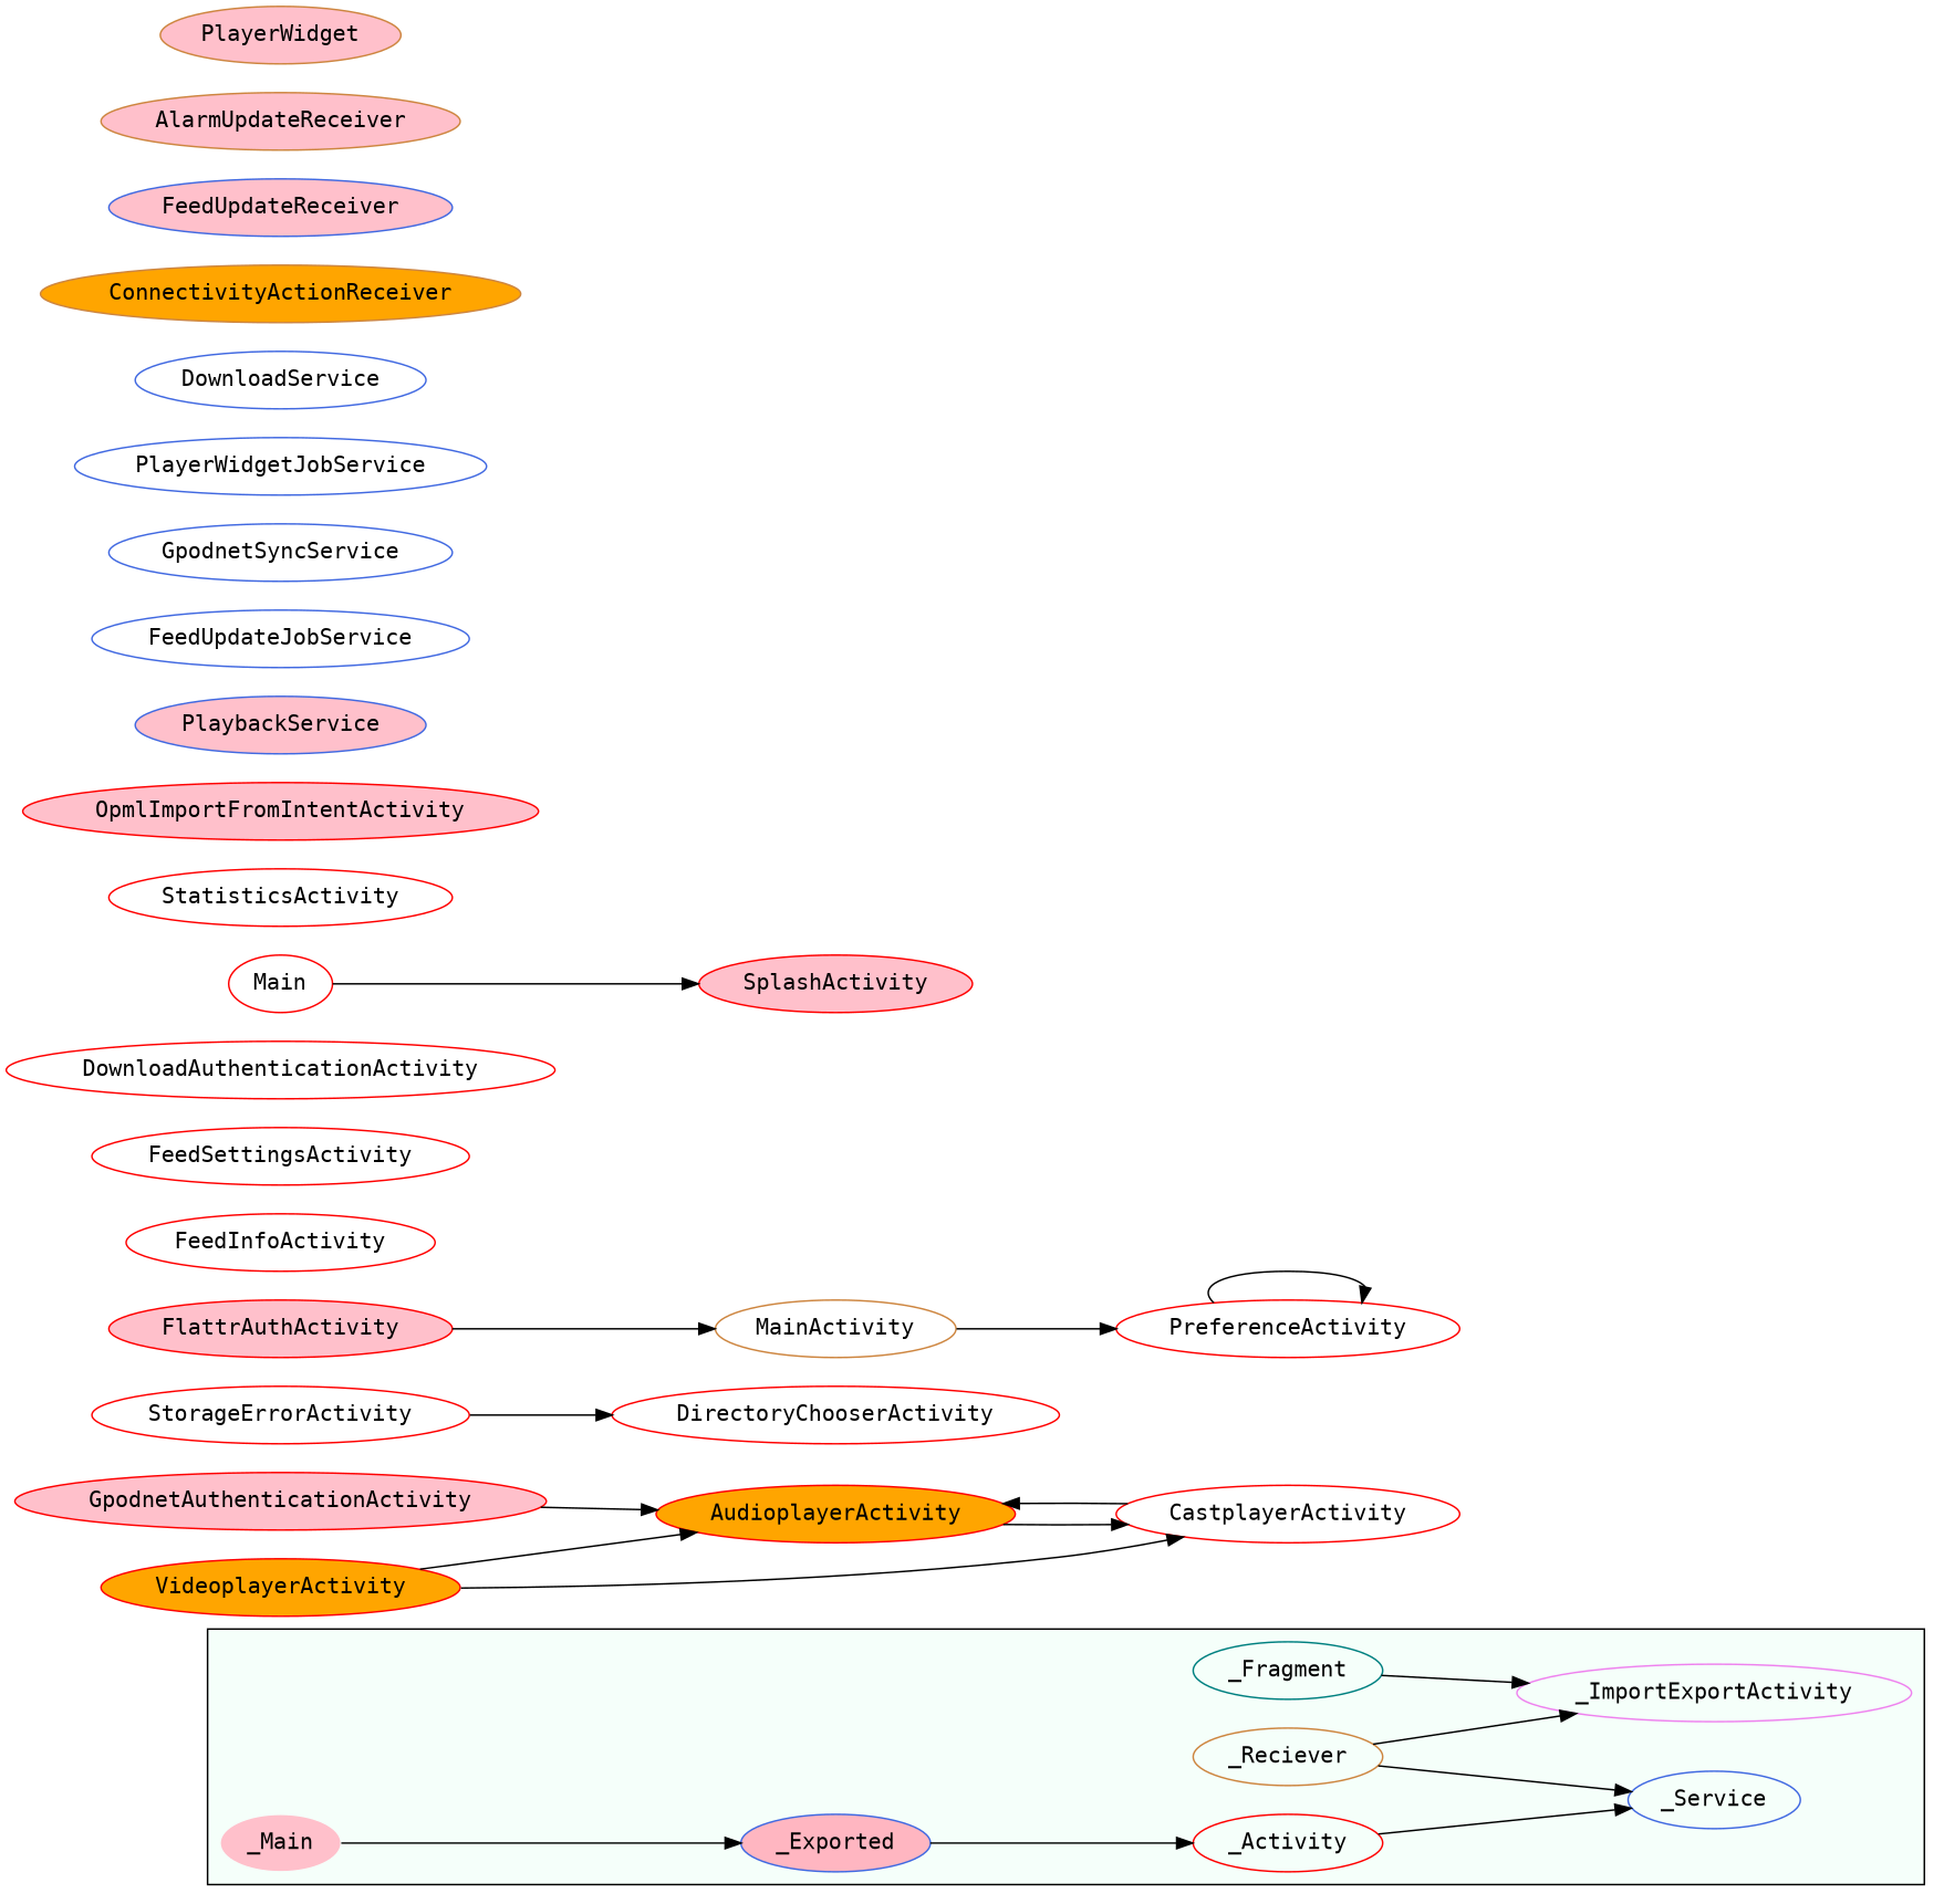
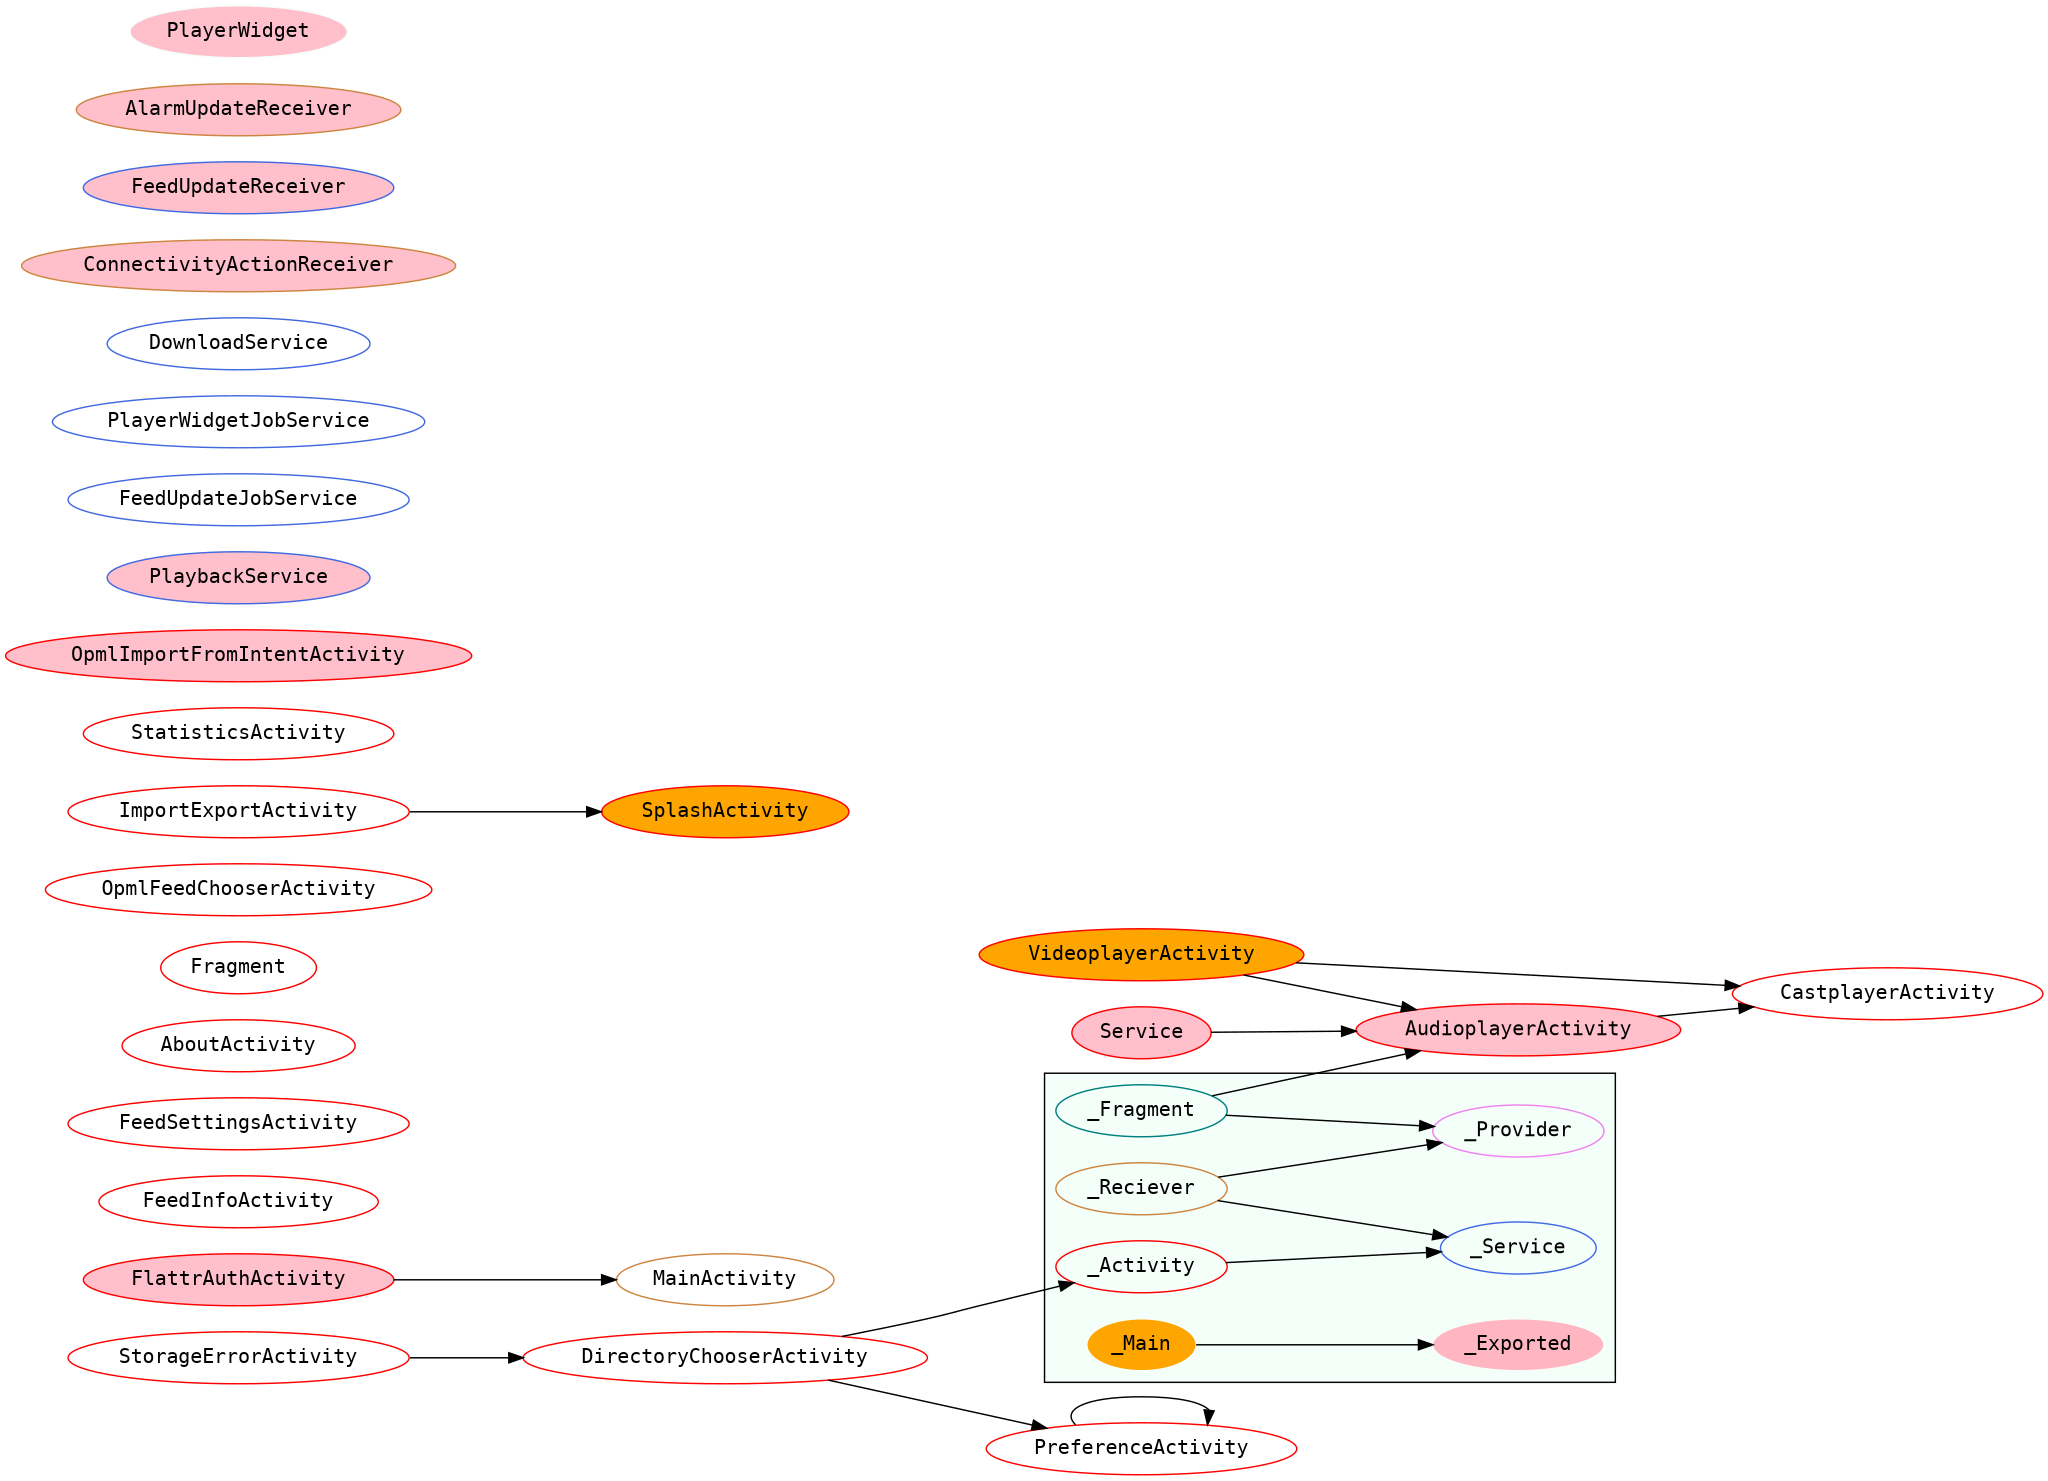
  digraph {
    fontname="DejaVu Sans Mono"
    rankdir=LR
    node [color=red fontname="DejaVu Sans Mono"]
    edge [fontname="DejaVu Sans Mono"]
    _Activity
    _Service [color=royalblue]
    _Reciever [color=peru]
-   _Provider [color=violet label=_ImportExportActivity]
+   _Provider [color=violet]
    _Fragment [color=teal]
-   _Main [color=mintcream fillcolor=pink style=filled]
-   _Exported [color=royalblue fillcolor=lightpink style=filled]
-   AudioplayerActivity [fillcolor=orange style=filled]
+   _Main [color=mintcream fillcolor=orange style=filled]
+   _Exported [color=mintcream fillcolor=lightpink style=filled]
+   AudioplayerActivity [fillcolor=pink style=filled]
    CastplayerActivity
    StorageErrorActivity
    DirectoryChooserActivity
    MainActivity [color=peru]
    PreferenceActivity
    FeedInfoActivity
    FeedSettingsActivity
+   AboutActivity
    VideoplayerActivity [fillcolor=orange style=filled]
    FlattrAuthActivity [fillcolor=pink style=filled]
-   DownloadAuthenticationActivity
-   SplashActivity [fillcolor=pink style=filled]
-   ImportExportActivity [label=Main]
+   DownloadAuthenticationActivity [label=Fragment]
+   OpmlFeedChooserActivity
+   SplashActivity [fillcolor=orange style=filled]
+   ImportExportActivity
    StatisticsActivity
-   GpodnetAuthenticationActivity [fillcolor=pink style=filled]
+   GpodnetAuthenticationActivity [fillcolor=pink style=filled label=Service]
    OpmlImportFromIntentActivity [fillcolor=pink style=filled]
    PlaybackService [color=royalblue fillcolor=pink style=filled]
    FeedUpdateJobService [color=royalblue]
-   GpodnetSyncService [color=royalblue]
    PlayerWidgetJobService [color=royalblue]
    DownloadService [color=royalblue]
-   ConnectivityActionReceiver [color=peru fillcolor=orange style=filled]
+   ConnectivityActionReceiver [color=peru fillcolor=pink style=filled]
    FeedUpdateReceiver [color=royalblue fillcolor=pink style=filled]
    AlarmUpdateReceiver [color=peru fillcolor=pink style=filled]
-   PlayerWidget [color=peru fillcolor=pink style=filled]
+   PlayerWidget [color=mintcream fillcolor=pink style=filled]
    subgraph cluster_1 {
      bgcolor=mintcream
      _Activity
      _Service
      _Reciever
      _Provider
      _Fragment
      _Main
      _Exported
    }
    _Activity -> _Service
    _Reciever -> _Service
    _Reciever -> _Provider
    _Fragment -> _Provider
    _Main -> _Exported
-   _Exported -> _Activity
+   DirectoryChooserActivity -> _Activity
    AudioplayerActivity -> CastplayerActivity
-   CastplayerActivity -> AudioplayerActivity
+   _Fragment -> AudioplayerActivity
    StorageErrorActivity -> DirectoryChooserActivity
-   MainActivity -> PreferenceActivity
+   DirectoryChooserActivity -> PreferenceActivity
    PreferenceActivity -> PreferenceActivity
    VideoplayerActivity -> AudioplayerActivity
    VideoplayerActivity -> CastplayerActivity
    FlattrAuthActivity -> MainActivity
    ImportExportActivity -> SplashActivity
    GpodnetAuthenticationActivity -> AudioplayerActivity
  }
